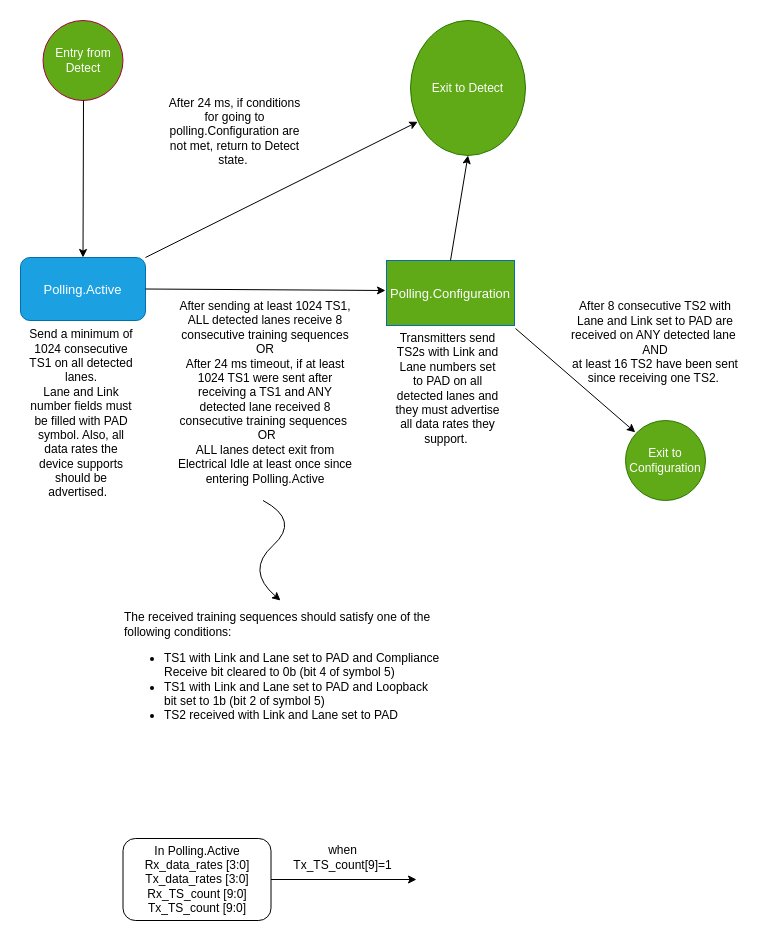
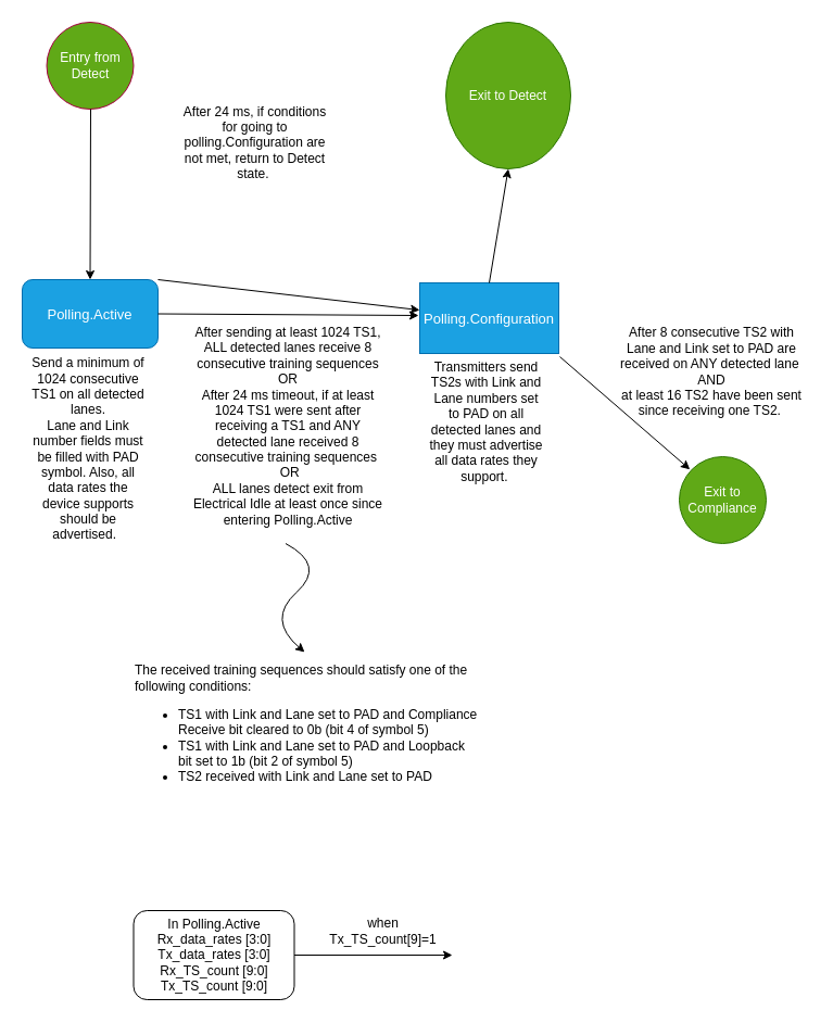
  <mxCell id="0" />
  <mxCell id="1" parent="0" />
  <mxCell id="2" value="&lt;font style=&quot;font-size: 13px&quot;&gt;Polling.Active&lt;/font&gt;" style="whiteSpace=wrap;html=1;fillColor=#1ba1e2;strokeColor=#006EAF;fontColor=#ffffff;rounded=1;" parent="1" vertex="1"><mxGeometry x="20" y="257" width="125" height="63" as="geometry" /></mxCell>
- <mxCell id="3" value="&lt;font style=&quot;font-size: 13px&quot;&gt;Polling.Configuration&lt;/font&gt;" style="rounded=0;whiteSpace=wrap;html=1;fillColor=#60a917;strokeColor=#006EAF;fontColor=#ffffff;" parent="1" vertex="1"><mxGeometry x="386" y="260" width="128" height="65" as="geometry" /></mxCell>
+ <mxCell id="3" value="&lt;font style=&quot;font-size: 13px&quot;&gt;Polling.Configuration&lt;/font&gt;" style="rounded=0;whiteSpace=wrap;html=1;fillColor=#1ba1e2;strokeColor=#006EAF;fontColor=#ffffff;" parent="1" vertex="1"><mxGeometry x="386" y="260" width="128" height="65" as="geometry" /></mxCell>
  <mxCell id="4" value="Exit to Detect" style="ellipse;whiteSpace=wrap;html=1;aspect=fixed;fillColor=#60a917;strokeColor=#2D7600;fontColor=#ffffff;" parent="1" vertex="1"><mxGeometry x="410" y="20" width="115" height="135" as="geometry" /></mxCell>
- <mxCell id="5" value="Exit to Configuration" style="ellipse;whiteSpace=wrap;html=1;aspect=fixed;fillColor=#60a917;strokeColor=#2D7600;fontColor=#ffffff;" parent="1" vertex="1"><mxGeometry x="625" y="420" width="80" height="80" as="geometry" /></mxCell>
+ <mxCell id="5" value="Exit to Compliance" style="ellipse;whiteSpace=wrap;html=1;aspect=fixed;fillColor=#60a917;strokeColor=#2D7600;fontColor=#ffffff;" parent="1" vertex="1"><mxGeometry x="625" y="420" width="80" height="80" as="geometry" /></mxCell>
  <mxCell id="6" value="Entry from Detect" style="ellipse;whiteSpace=wrap;html=1;aspect=fixed;fillColor=#60a917;strokeColor=#A50040;fontColor=#ffffff;" parent="1" vertex="1"><mxGeometry x="42.5" y="20" width="80" height="80" as="geometry" /></mxCell>
- <mxCell id="7" value="" style="endArrow=classic;html=1;exitX=1;exitY=0;exitDx=0;exitDy=0;entryX=0.063;entryY=0.75;entryDx=0;entryDy=0;entryPerimeter=0;" parent="1" source="2" target="4" edge="1"><mxGeometry width="50" height="50" relative="1" as="geometry"><mxPoint x="305" y="300" as="sourcePoint" /><mxPoint x="405" y="80" as="targetPoint" /></mxGeometry></mxCell>
+ <mxCell id="7" value="" style="endArrow=classic;html=1;exitX=1;exitY=0;exitDx=0;exitDy=0;" parent="1" source="2" target="3" edge="1"><mxGeometry width="50" height="50" relative="1" as="geometry"><mxPoint x="305" y="300" as="sourcePoint" /><mxPoint x="405" y="80" as="targetPoint" /></mxGeometry></mxCell>
  <mxCell id="8" value="" style="endArrow=classic;html=1;entryX=0.5;entryY=1;entryDx=0;entryDy=0;" parent="1" target="4" edge="1"><mxGeometry width="50" height="50" relative="1" as="geometry"><mxPoint x="450" y="260" as="sourcePoint" /><mxPoint x="449" as="targetPoint" y="100" /></mxGeometry></mxCell>
  <mxCell id="9" value="" style="endArrow=classic;html=1;entryX=0.5;entryY=0;entryDx=0;entryDy=0;" parent="1" target="2" edge="1"><mxGeometry width="50" height="50" relative="1" as="geometry"><mxPoint x="83" as="sourcePoint" y="100" /><mxPoint x="135" y="50" as="targetPoint" /></mxGeometry></mxCell>
  <mxCell id="10" value="" style="endArrow=classic;html=1;" parent="1" edge="1"><mxGeometry width="50" height="50" relative="1" as="geometry"><mxPoint x="515" y="328" as="sourcePoint" /><mxPoint x="634.764" y="431.813" as="targetPoint" /></mxGeometry></mxCell>
  <mxCell id="11" value="" style="endArrow=classic;html=1;exitX=1;exitY=0.5;exitDx=0;exitDy=0;" parent="1" source="2" edge="1"><mxGeometry width="50" height="50" relative="1" as="geometry"><mxPoint x="305" y="300" as="sourcePoint" /><mxPoint x="385" y="290" as="targetPoint" /></mxGeometry></mxCell>
  <mxCell id="12" value="After 24 ms, if conditions for going to polling.Configuration are not met, return to Detect state.&amp;nbsp;" style="text;html=1;strokeColor=none;fillColor=none;align=center;verticalAlign=middle;whiteSpace=wrap;rounded=0;fontSize=12;" parent="1" vertex="1"><mxGeometry x="162" y="86" width="145" height="90" as="geometry" /></mxCell>
  <mxCell id="13" value="Send a minimum of 1024 consecutive TS1 on all detected lanes.&lt;br style=&quot;font-size: 12px;&quot;&gt;Lane and Link number fields must be filled with PAD symbol. Also, all data rates the device supports should be advertised.&amp;nbsp;&amp;nbsp;" style="text;html=1;strokeColor=none;fillColor=none;align=center;verticalAlign=middle;whiteSpace=wrap;rounded=0;fontSize=12;" parent="1" vertex="1"><mxGeometry x="26" y="325" width="110" height="175" as="geometry" /></mxCell>
  <mxCell id="14" value="After sending at least 1024 TS1, ALL detected lanes receive 8 consecutive training sequences&lt;br&gt;OR&lt;br&gt;After 24 ms timeout, if at least 1024 TS1 were sent after receiving a TS1 and ANY detected lane received 8 consecutive training sequences&amp;nbsp; &amp;nbsp;OR&lt;br&gt;ALL lanes detect exit from Electrical Idle at least once since entering Polling.Active" style="text;html=1;strokeColor=none;fillColor=none;align=center;verticalAlign=middle;whiteSpace=wrap;rounded=0;fontSize=12;" parent="1" vertex="1"><mxGeometry x="175" y="297" width="180" height="190" as="geometry" /></mxCell>
  <mxCell id="15" value="Transmitters send TS2s with Link and Lane numbers set to PAD on all detected lanes and they must advertise all data rates they support.&amp;nbsp;" style="text;html=1;strokeColor=none;fillColor=none;align=center;verticalAlign=middle;whiteSpace=wrap;rounded=0;fontSize=12;" parent="1" vertex="1"><mxGeometry x="392.5" y="330" width="109" height="116" as="geometry" /></mxCell>
  <mxCell id="16" value="After 8 consecutive TS2 with Lane and Link set to PAD are received on ANY detected lane&amp;nbsp;&lt;br style=&quot;font-size: 12px;&quot;&gt;AND&lt;br style=&quot;font-size: 12px;&quot;&gt;at least 16 TS2 have been sent since receiving one TS2.&amp;nbsp;" style="text;html=1;strokeColor=none;fillColor=none;align=center;verticalAlign=middle;whiteSpace=wrap;rounded=0;fontSize=12;" parent="1" vertex="1"><mxGeometry x="565" y="302" width="180" height="80" as="geometry" /></mxCell>
  <mxCell id="17" value="" style="curved=1;endArrow=classic;html=1;fontSize=11;" parent="1" edge="1"><mxGeometry width="50" height="50" relative="1" as="geometry"><mxPoint x="262.5" y="500" as="sourcePoint" /><mxPoint x="280" y="600" as="targetPoint" /><Array as="points"><mxPoint x="300" y="520" /><mxPoint x="245" y="570" /></Array></mxGeometry></mxCell>
  <mxCell id="18" value="&lt;font style=&quot;font-size: 12px&quot;&gt;The received training sequences should satisfy one of the following conditions:&lt;br&gt;&lt;ul&gt;&lt;li&gt;&lt;font style=&quot;font-size: 12px&quot;&gt;TS1 with Link and Lane set to PAD and Compliance Receive bit cleared to 0b (bit 4 of symbol 5)&lt;/font&gt;&lt;/li&gt;&lt;li&gt;&lt;font style=&quot;font-size: 12px&quot;&gt;TS1 with Link and Lane set to PAD and Loopback bit set to 1b (bit 2 of symbol 5)&lt;/font&gt;&lt;/li&gt;&lt;li&gt;TS2 received with Link and Lane set to PAD&amp;nbsp;&lt;/li&gt;&lt;/ul&gt;&lt;/font&gt;" style="text;html=1;strokeColor=none;fillColor=none;align=left;verticalAlign=middle;whiteSpace=wrap;rounded=0;fontSize=11;" parent="1" vertex="1"><mxGeometry x="122" y="607" width="320" height="130" as="geometry" /></mxCell>
  <mxCell id="19" value="In Polling.Active&lt;br&gt;Rx_data_rates [3:0]&lt;br&gt;Tx_data_rates [3:0] Rx_TS_count [9:0]&lt;br&gt;Tx_TS_count [9:0]" style="rounded=1;whiteSpace=wrap;html=1;fontSize=12;fontColor=#000000;align=center;" parent="1" vertex="1"><mxGeometry x="122.5" y="838" width="148" height="82" as="geometry" /></mxCell>
  <mxCell id="20" value="" style="endArrow=classic;html=1;fontSize=12;fontColor=#000000;exitX=1;exitY=0.5;exitDx=0;exitDy=0;" parent="1" source="19" edge="1"><mxGeometry width="50" height="50" relative="1" as="geometry"><mxPoint x="472" y="703" as="sourcePoint" /><mxPoint x="416" y="879" as="targetPoint" /><Array as="points" /></mxGeometry></mxCell>
- <mxCell id="21" value="when Tx_TS_count[9]=1" style="text;html=1;strokeColor=none;fillColor=none;align=center;verticalAlign=middle;whiteSpace=wrap;rounded=0;fontSize=12;fontColor=#000000;" parent="1" vertex="1"><mxGeometry x="294" y="839" width="97" height="35" as="geometry" /></mxCell>
+ <mxCell id="21" value="when Tx_TS_count[9]=1" style="text;html=1;strokeColor=none;fillColor=none;align=center;verticalAlign=middle;whiteSpace=wrap;rounded=0;fontSize=12;fontColor=#000000;" parent="1" vertex="1"><mxGeometry x="304" y="839" width="97" height="35" as="geometry" /></mxCell>
